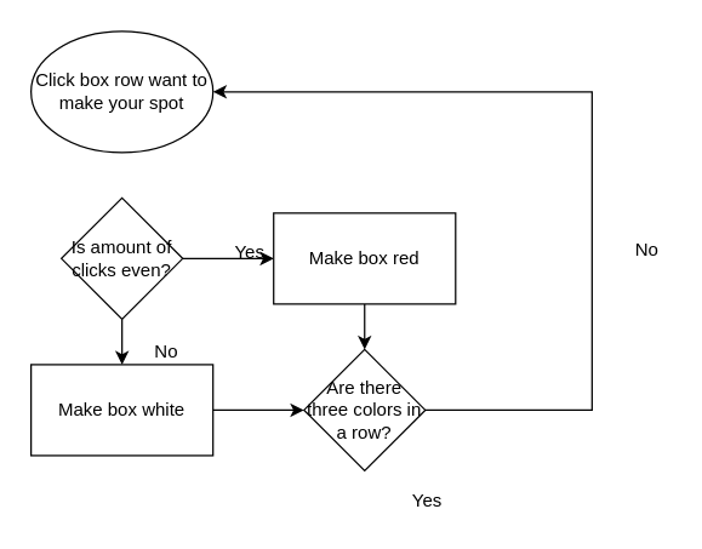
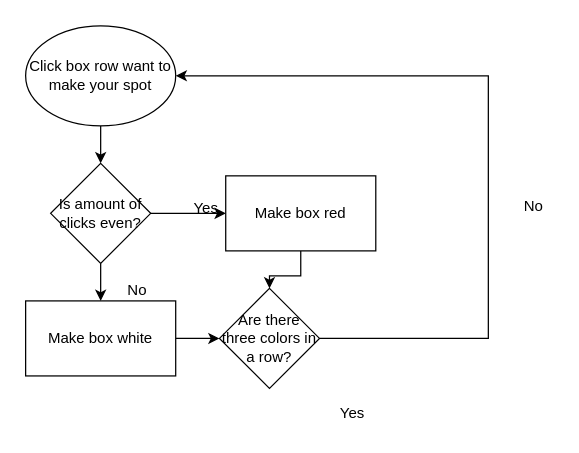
  <mxCell id="0" />
  <mxCell id="1" parent="0" />
+ <mxCell id="2" style="edgeStyle=orthogonalEdgeStyle;rounded=0;orthogonalLoop=1;jettySize=auto;html=1;exitX=0.5;exitY=1;exitDx=0;exitDy=0;" edge="1" parent="1" source="3" target="6"><mxGeometry relative="1" as="geometry"><mxPoint x="80" y="140" as="targetPoint" /></mxGeometry></mxCell>
  <mxCell id="3" value="Click box row want to make your spot" style="ellipse;whiteSpace=wrap;html=1;" vertex="1" parent="1"><mxGeometry x="20" y="20" width="120" height="80" as="geometry" /></mxCell>
  <mxCell id="4" style="edgeStyle=orthogonalEdgeStyle;rounded=0;orthogonalLoop=1;jettySize=auto;html=1;exitX=1;exitY=0.5;exitDx=0;exitDy=0;entryX=0;entryY=0.5;entryDx=0;entryDy=0;" edge="1" parent="1" source="6" target="8"><mxGeometry relative="1" as="geometry" /></mxCell>
  <mxCell id="5" value="" style="edgeStyle=orthogonalEdgeStyle;rounded=0;orthogonalLoop=1;jettySize=auto;html=1;" edge="1" parent="1" source="6" target="11"><mxGeometry relative="1" as="geometry" /></mxCell>
  <mxCell id="6" value="Is amount of clicks even?" style="rhombus;whiteSpace=wrap;html=1;" vertex="1" parent="1"><mxGeometry x="40" y="130" width="80" height="80" as="geometry" /></mxCell>
  <mxCell id="7" value="" style="edgeStyle=orthogonalEdgeStyle;rounded=0;orthogonalLoop=1;jettySize=auto;html=1;" edge="1" parent="1" source="8" target="14"><mxGeometry relative="1" as="geometry" /></mxCell>
  <mxCell id="8" value="Make box red" style="rounded=0;whiteSpace=wrap;html=1;" vertex="1" parent="1"><mxGeometry x="180" y="140" width="120" height="60" as="geometry" /></mxCell>
  <mxCell id="9" value="Yes" style="text;html=1;align=center;verticalAlign=middle;resizable=0;points=[];autosize=1;" vertex="1" parent="1"><mxGeometry x="144" y="156" width="40" height="20" as="geometry" /></mxCell>
  <mxCell id="10" value="" style="edgeStyle=orthogonalEdgeStyle;rounded=0;orthogonalLoop=1;jettySize=auto;html=1;" edge="1" parent="1" source="11" target="14"><mxGeometry relative="1" as="geometry" /></mxCell>
  <mxCell id="11" value="Make box white" style="rounded=0;whiteSpace=wrap;html=1;" vertex="1" parent="1"><mxGeometry x="20" y="240" width="120" height="60" as="geometry" /></mxCell>
  <mxCell id="12" value="No" style="text;html=1;align=center;verticalAlign=middle;resizable=0;points=[];autosize=1;" vertex="1" parent="1"><mxGeometry x="94" y="222" width="30" height="20" as="geometry" /></mxCell>
  <mxCell id="13" style="edgeStyle=orthogonalEdgeStyle;rounded=0;orthogonalLoop=1;jettySize=auto;html=1;entryX=1;entryY=0.5;entryDx=0;entryDy=0;" edge="1" parent="1" source="14" target="3"><mxGeometry relative="1" as="geometry"><mxPoint x="340" y="80" as="targetPoint" /><Array as="points"><mxPoint x="390" y="270" /><mxPoint x="390" y="60" /></Array></mxGeometry></mxCell>
- <mxCell id="14" value="Are there three colors in a row?" style="rhombus;whiteSpace=wrap;html=1;" vertex="1" parent="1"><mxGeometry x="200" y="230" width="80" height="80" as="geometry" /></mxCell>
+ <mxCell id="14" value="Are there three colors in a row?" style="rhombus;whiteSpace=wrap;html=1;" vertex="1" parent="1"><mxGeometry x="175" y="230" width="80" height="80" as="geometry" /></mxCell>
  <mxCell id="15" value="No" style="text;html=1;align=center;verticalAlign=middle;resizable=0;points=[];autosize=1;" vertex="1" parent="1"><mxGeometry x="411" y="155" width="30" height="20" as="geometry" /></mxCell>
  <mxCell id="16" value="Yes" style="text;html=1;align=center;verticalAlign=middle;resizable=0;points=[];autosize=1;" vertex="1" parent="1"><mxGeometry x="261" y="320" width="40" height="20" as="geometry" /></mxCell>
